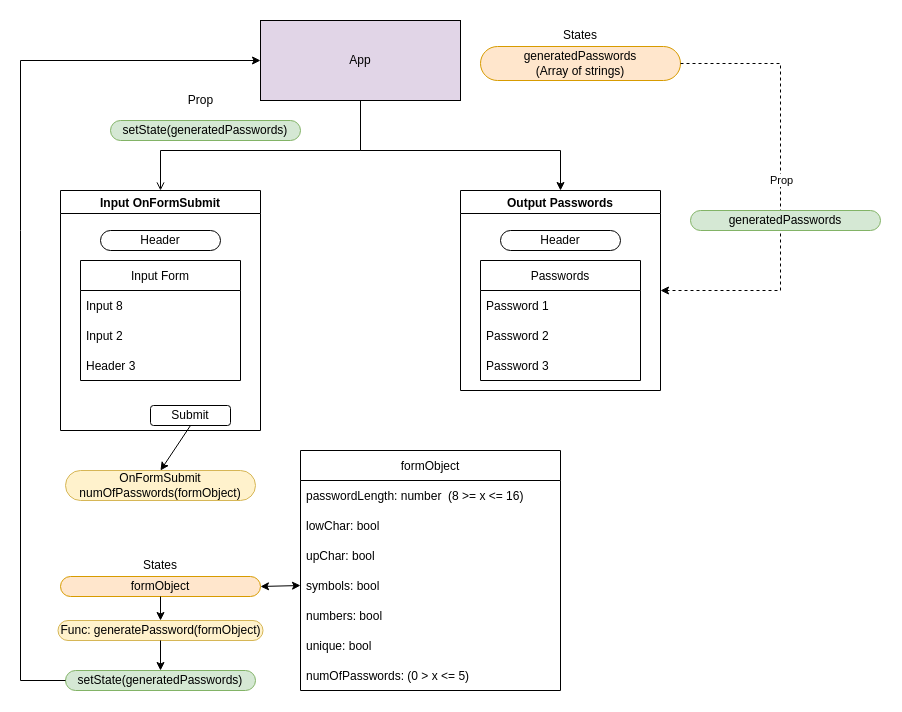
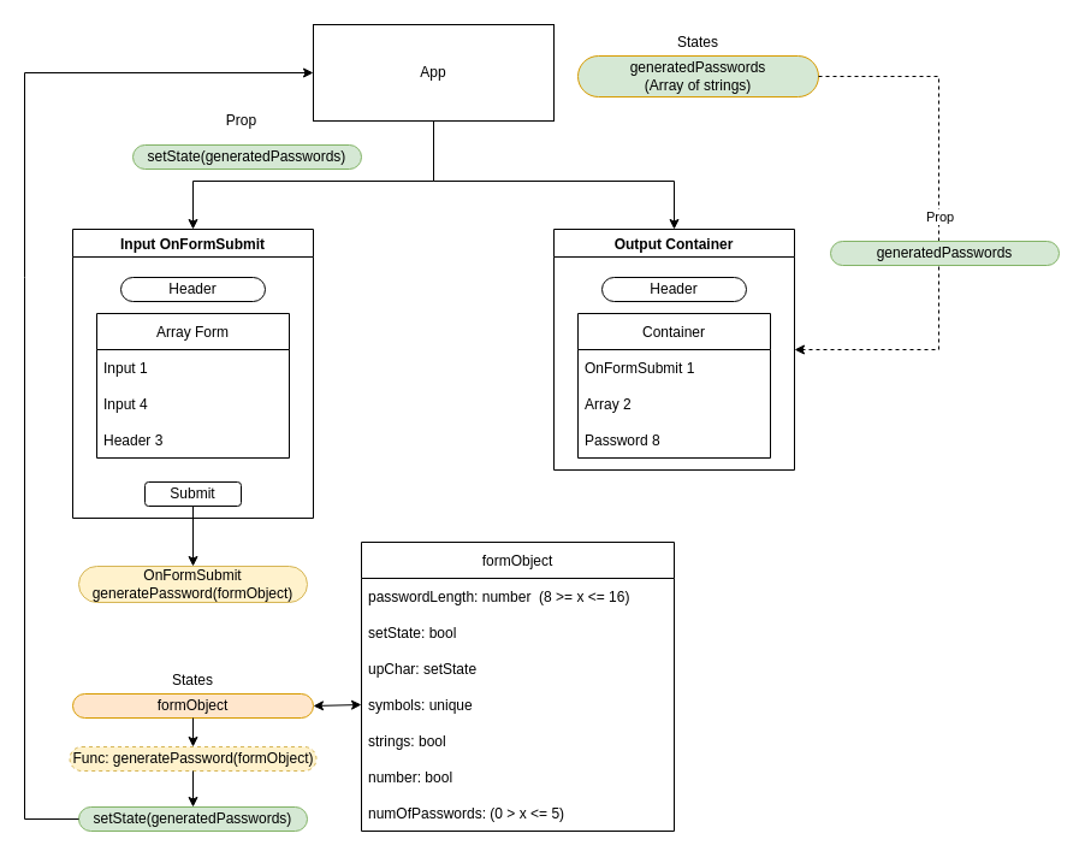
  <mxCell id="0" />
  <mxCell id="1" parent="0" />
- <mxCell id="2" value="App" style="rounded=0;whiteSpace=wrap;html=1;fillColor=#e1d5e7;" parent="1" vertex="1"><mxGeometry x="260" y="20" width="200" height="80" as="geometry" /></mxCell>
+ <mxCell id="2" value="App" style="rounded=0;whiteSpace=wrap;html=1;" parent="1" vertex="1"><mxGeometry x="260" y="20" width="200" height="80" as="geometry" /></mxCell>
  <mxCell id="3" value="Input OnFormSubmit" style="swimlane;" parent="1" vertex="1"><mxGeometry x="60" y="190" width="200" height="240" as="geometry" /></mxCell>
  <mxCell id="4" value="Header" style="rounded=1;whiteSpace=wrap;html=1;arcSize=50;" parent="3" vertex="1"><mxGeometry x="40" y="40" width="120" height="20" as="geometry" /></mxCell>
- <mxCell id="5" value="Input Form" style="swimlane;fontStyle=0;childLayout=stackLayout;horizontal=1;startSize=30;horizontalStack=0;resizeParent=1;resizeParentMax=0;resizeLast=0;collapsible=1;marginBottom=0;swimlaneLine=1;rounded=0;shadow=0;sketch=0;glass=0;" parent="3" vertex="1"><mxGeometry x="20" y="70" width="160" height="120" as="geometry"><mxRectangle x="330" y="330" width="60" height="30" as="alternateBounds" /></mxGeometry></mxCell>
- <mxCell id="6" value="Input 8" style="text;strokeColor=none;fillColor=none;align=left;verticalAlign=middle;spacingLeft=4;spacingRight=4;overflow=hidden;points=[[0,0.5],[1,0.5]];portConstraint=eastwest;rotatable=0;" parent="5" vertex="1"><mxGeometry y="30" width="160" height="30" as="geometry" /></mxCell>
- <mxCell id="7" value="Input 2" style="text;strokeColor=none;fillColor=none;align=left;verticalAlign=middle;spacingLeft=4;spacingRight=4;overflow=hidden;points=[[0,0.5],[1,0.5]];portConstraint=eastwest;rotatable=0;" parent="5" vertex="1"><mxGeometry y="60" width="160" height="30" as="geometry" /></mxCell>
+ <mxCell id="5" value="Array Form" style="swimlane;fontStyle=0;childLayout=stackLayout;horizontal=1;startSize=30;horizontalStack=0;resizeParent=1;resizeParentMax=0;resizeLast=0;collapsible=1;marginBottom=0;swimlaneLine=1;rounded=0;shadow=0;sketch=0;glass=0;" parent="3" vertex="1"><mxGeometry x="20" y="70" width="160" height="120" as="geometry"><mxRectangle x="330" y="330" width="60" height="30" as="alternateBounds" /></mxGeometry></mxCell>
+ <mxCell id="6" value="Input 1" style="text;strokeColor=none;fillColor=none;align=left;verticalAlign=middle;spacingLeft=4;spacingRight=4;overflow=hidden;points=[[0,0.5],[1,0.5]];portConstraint=eastwest;rotatable=0;" parent="5" vertex="1"><mxGeometry y="30" width="160" height="30" as="geometry" /></mxCell>
+ <mxCell id="7" value="Input 4" style="text;strokeColor=none;fillColor=none;align=left;verticalAlign=middle;spacingLeft=4;spacingRight=4;overflow=hidden;points=[[0,0.5],[1,0.5]];portConstraint=eastwest;rotatable=0;" parent="5" vertex="1"><mxGeometry y="60" width="160" height="30" as="geometry" /></mxCell>
  <mxCell id="8" value="Header 3" style="text;strokeColor=none;fillColor=none;align=left;verticalAlign=middle;spacingLeft=4;spacingRight=4;overflow=hidden;points=[[0,0.5],[1,0.5]];portConstraint=eastwest;rotatable=0;" parent="5" vertex="1"><mxGeometry y="90" width="160" height="30" as="geometry" /></mxCell>
- <mxCell id="9" value="Submit" style="rounded=1;whiteSpace=wrap;html=1;shadow=0;glass=0;sketch=0;" parent="3" vertex="1"><mxGeometry x="90" y="215" width="80" height="20" as="geometry" /></mxCell>
- <mxCell id="10" value="Output Passwords" style="swimlane;" parent="1" vertex="1"><mxGeometry x="460" y="190" width="200" height="200" as="geometry" /></mxCell>
+ <mxCell id="9" value="Submit" style="rounded=1;whiteSpace=wrap;html=1;shadow=0;glass=0;sketch=0;" parent="3" vertex="1"><mxGeometry x="60" y="210" width="80" height="20" as="geometry" /></mxCell>
+ <mxCell id="10" value="Output Container" style="swimlane;" parent="1" vertex="1"><mxGeometry x="460" y="190" width="200" height="200" as="geometry" /></mxCell>
  <mxCell id="11" value="Header" style="rounded=1;whiteSpace=wrap;html=1;arcSize=50;" parent="10" vertex="1"><mxGeometry x="40" y="40" width="120" height="20" as="geometry" /></mxCell>
- <mxCell id="12" value="Passwords" style="swimlane;fontStyle=0;childLayout=stackLayout;horizontal=1;startSize=30;horizontalStack=0;resizeParent=1;resizeParentMax=0;resizeLast=0;collapsible=1;marginBottom=0;swimlaneLine=1;rounded=0;shadow=0;sketch=0;glass=0;" parent="10" vertex="1"><mxGeometry x="20" y="70" width="160" height="120" as="geometry"><mxRectangle x="330" y="330" width="60" height="30" as="alternateBounds" /></mxGeometry></mxCell>
- <mxCell id="13" value="Password 1" style="text;strokeColor=none;fillColor=none;align=left;verticalAlign=middle;spacingLeft=4;spacingRight=4;overflow=hidden;points=[[0,0.5],[1,0.5]];portConstraint=eastwest;rotatable=0;" parent="12" vertex="1"><mxGeometry y="30" width="160" height="30" as="geometry" /></mxCell>
- <mxCell id="14" value="Password 2" style="text;strokeColor=none;fillColor=none;align=left;verticalAlign=middle;spacingLeft=4;spacingRight=4;overflow=hidden;points=[[0,0.5],[1,0.5]];portConstraint=eastwest;rotatable=0;" parent="12" vertex="1"><mxGeometry y="60" width="160" height="30" as="geometry" /></mxCell>
- <mxCell id="15" value="Password 3" style="text;strokeColor=none;fillColor=none;align=left;verticalAlign=middle;spacingLeft=4;spacingRight=4;overflow=hidden;points=[[0,0.5],[1,0.5]];portConstraint=eastwest;rotatable=0;" parent="12" vertex="1"><mxGeometry y="90" width="160" height="30" as="geometry" /></mxCell>
- <mxCell id="16" value="" style="endArrow=open;html=1;rounded=0;exitX=0.5;exitY=1;exitDx=0;exitDy=0;entryX=0.5;entryY=0;entryDx=0;entryDy=0;" parent="1" source="2" target="3" edge="1"><mxGeometry width="50" height="50" relative="1" as="geometry"><mxPoint x="310" y="370" as="sourcePoint" /><mxPoint x="360" y="320" as="targetPoint" /><Array as="points"><mxPoint x="360" y="150" /><mxPoint x="160" y="150" /></Array></mxGeometry></mxCell>
+ <mxCell id="12" value="Container" style="swimlane;fontStyle=0;childLayout=stackLayout;horizontal=1;startSize=30;horizontalStack=0;resizeParent=1;resizeParentMax=0;resizeLast=0;collapsible=1;marginBottom=0;swimlaneLine=1;rounded=0;shadow=0;sketch=0;glass=0;" parent="10" vertex="1"><mxGeometry x="20" y="70" width="160" height="120" as="geometry"><mxRectangle x="330" y="330" width="60" height="30" as="alternateBounds" /></mxGeometry></mxCell>
+ <mxCell id="13" value="OnFormSubmit 1" style="text;strokeColor=none;fillColor=none;align=left;verticalAlign=middle;spacingLeft=4;spacingRight=4;overflow=hidden;points=[[0,0.5],[1,0.5]];portConstraint=eastwest;rotatable=0;" parent="12" vertex="1"><mxGeometry y="30" width="160" height="30" as="geometry" /></mxCell>
+ <mxCell id="14" value="Array 2" style="text;strokeColor=none;fillColor=none;align=left;verticalAlign=middle;spacingLeft=4;spacingRight=4;overflow=hidden;points=[[0,0.5],[1,0.5]];portConstraint=eastwest;rotatable=0;" parent="12" vertex="1"><mxGeometry y="60" width="160" height="30" as="geometry" /></mxCell>
+ <mxCell id="15" value="Password 8" style="text;strokeColor=none;fillColor=none;align=left;verticalAlign=middle;spacingLeft=4;spacingRight=4;overflow=hidden;points=[[0,0.5],[1,0.5]];portConstraint=eastwest;rotatable=0;" parent="12" vertex="1"><mxGeometry y="90" width="160" height="30" as="geometry" /></mxCell>
+ <mxCell id="16" value="" style="endArrow=classic;html=1;rounded=0;exitX=0.5;exitY=1;exitDx=0;exitDy=0;entryX=0.5;entryY=0;entryDx=0;entryDy=0;" parent="1" source="2" target="3" edge="1"><mxGeometry width="50" height="50" relative="1" as="geometry"><mxPoint x="310" y="370" as="sourcePoint" /><mxPoint x="360" y="320" as="targetPoint" /><Array as="points"><mxPoint x="360" y="150" /><mxPoint x="160" y="150" /></Array></mxGeometry></mxCell>
  <mxCell id="17" value="" style="endArrow=classic;html=1;rounded=0;entryX=0.5;entryY=0;entryDx=0;entryDy=0;" parent="1" target="10" edge="1"><mxGeometry width="50" height="50" relative="1" as="geometry"><mxPoint x="360" y="100" as="sourcePoint" /><mxPoint x="170" y="200" as="targetPoint" /><Array as="points"><mxPoint x="360" y="150" /><mxPoint x="560" y="150" /></Array></mxGeometry></mxCell>
- <mxCell id="18" value="generatedPasswords&lt;br&gt;(Array of strings)" style="rounded=1;whiteSpace=wrap;html=1;shadow=0;glass=0;sketch=0;arcSize=50;fillColor=#ffe6cc;strokeColor=#d79b00;" parent="1" vertex="1"><mxGeometry x="480" y="46" width="200" height="34" as="geometry" /></mxCell>
+ <mxCell id="18" value="generatedPasswords&lt;br&gt;(Array of strings)" style="rounded=1;whiteSpace=wrap;html=1;shadow=0;glass=0;sketch=0;arcSize=50;fillColor=#d5e8d4;strokeColor=#d79b00;" parent="1" vertex="1"><mxGeometry x="480" y="46" width="200" height="34" as="geometry" /></mxCell>
  <mxCell id="19" value="States" style="text;html=1;strokeColor=none;fillColor=none;align=center;verticalAlign=middle;whiteSpace=wrap;rounded=0;shadow=0;glass=0;sketch=0;" parent="1" vertex="1"><mxGeometry x="550" y="20" width="60" height="30" as="geometry" /></mxCell>
  <mxCell id="20" value="" style="endArrow=classic;html=1;rounded=0;exitX=1;exitY=0.5;exitDx=0;exitDy=0;entryX=1;entryY=0.5;entryDx=0;entryDy=0;dashed=1;" parent="1" source="18" target="10" edge="1"><mxGeometry width="50" height="50" relative="1" as="geometry"><mxPoint x="310" y="360" as="sourcePoint" /><mxPoint x="360" y="310" as="targetPoint" /><Array as="points"><mxPoint x="780" y="63" /><mxPoint x="780" y="180" /><mxPoint x="780" y="290" /></Array></mxGeometry></mxCell>
  <mxCell id="21" value="Prop" style="edgeLabel;html=1;align=center;verticalAlign=middle;resizable=0;points=[];" parent="20" vertex="1" connectable="0"><mxGeometry x="0.119" y="3" relative="1" as="geometry"><mxPoint x="-3" y="-34" as="offset" /></mxGeometry></mxCell>
  <mxCell id="22" value="formObject" style="rounded=1;whiteSpace=wrap;html=1;shadow=0;glass=0;sketch=0;arcSize=50;fillColor=#ffe6cc;strokeColor=#d79b00;" parent="1" vertex="1"><mxGeometry x="60" y="576" width="200" height="20" as="geometry" /></mxCell>
  <mxCell id="23" value="States" style="text;html=1;strokeColor=none;fillColor=none;align=center;verticalAlign=middle;whiteSpace=wrap;rounded=0;shadow=0;glass=0;sketch=0;" parent="1" vertex="1"><mxGeometry x="130" y="550" width="60" height="30" as="geometry" /></mxCell>
  <mxCell id="24" value="setState(generatedPasswords)" style="rounded=1;whiteSpace=wrap;html=1;shadow=0;glass=0;sketch=0;arcSize=50;fillColor=#d5e8d4;strokeColor=#82b366;" parent="1" vertex="1"><mxGeometry x="110" y="120" width="190" height="20" as="geometry" /></mxCell>
  <mxCell id="25" value="setState(generatedPasswords)" style="rounded=1;whiteSpace=wrap;html=1;shadow=0;glass=0;sketch=0;arcSize=50;fillColor=#d5e8d4;strokeColor=#82b366;" parent="1" vertex="1"><mxGeometry x="65" y="670" width="190" height="20" as="geometry" /></mxCell>
  <mxCell id="26" value="Prop" style="text;html=1;align=center;verticalAlign=middle;resizable=0;points=[];autosize=1;strokeColor=none;fillColor=none;" parent="1" vertex="1"><mxGeometry x="180" y="90" width="40" height="20" as="geometry" /></mxCell>
  <mxCell id="27" value="" style="endArrow=classic;html=1;rounded=0;exitX=0;exitY=0.5;exitDx=0;exitDy=0;entryX=0;entryY=0.5;entryDx=0;entryDy=0;" parent="1" source="25" target="2" edge="1"><mxGeometry width="50" height="50" relative="1" as="geometry"><mxPoint x="310" y="340" as="sourcePoint" /><mxPoint x="360" y="290" as="targetPoint" /><Array as="points"><mxPoint x="20" y="680" /><mxPoint x="20" y="230" /><mxPoint x="20" y="60" /></Array></mxGeometry></mxCell>
- <mxCell id="28" value="Func: generatePassword(formObject)" style="rounded=1;whiteSpace=wrap;html=1;shadow=0;glass=0;sketch=0;arcSize=50;fillColor=#fff2cc;strokeColor=#d6b656;" parent="1" vertex="1"><mxGeometry x="57.5" y="620" width="205" height="20" as="geometry" /></mxCell>
+ <mxCell id="28" value="Func: generatePassword(formObject)" style="rounded=1;whiteSpace=wrap;html=1;shadow=0;glass=0;sketch=0;arcSize=50;fillColor=#fff2cc;strokeColor=#d6b656;dashed=1;" parent="1" vertex="1"><mxGeometry x="57.5" y="620" width="205" height="20" as="geometry" /></mxCell>
  <mxCell id="29" value="" style="endArrow=classic;html=1;rounded=0;exitX=0.5;exitY=1;exitDx=0;exitDy=0;entryX=0.5;entryY=0;entryDx=0;entryDy=0;" parent="1" source="22" target="28" edge="1"><mxGeometry width="50" height="50" relative="1" as="geometry"><mxPoint x="310" y="490" as="sourcePoint" /><mxPoint x="360" y="440" as="targetPoint" /></mxGeometry></mxCell>
  <mxCell id="30" value="" style="endArrow=classic;html=1;rounded=0;exitX=0.5;exitY=1;exitDx=0;exitDy=0;entryX=0.5;entryY=0;entryDx=0;entryDy=0;" parent="1" source="28" target="25" edge="1"><mxGeometry width="50" height="50" relative="1" as="geometry"><mxPoint x="310" y="490" as="sourcePoint" /><mxPoint x="340" y="630" as="targetPoint" /></mxGeometry></mxCell>
- <mxCell id="31" value="OnFormSubmit&lt;br&gt;numOfPasswords(formObject)" style="rounded=1;whiteSpace=wrap;html=1;shadow=0;glass=0;sketch=0;arcSize=50;fillColor=#fff2cc;strokeColor=#d6b656;" parent="1" vertex="1"><mxGeometry x="65" y="470" width="190" height="30" as="geometry" /></mxCell>
+ <mxCell id="31" value="OnFormSubmit&lt;br&gt;generatePassword(formObject)" style="rounded=1;whiteSpace=wrap;html=1;shadow=0;glass=0;sketch=0;arcSize=50;fillColor=#fff2cc;strokeColor=#d6b656;" parent="1" vertex="1"><mxGeometry x="65" y="470" width="190" height="30" as="geometry" /></mxCell>
  <mxCell id="32" value="" style="endArrow=classic;html=1;rounded=0;exitX=0.5;exitY=1;exitDx=0;exitDy=0;entryX=0.5;entryY=0;entryDx=0;entryDy=0;" parent="1" source="9" target="31" edge="1"><mxGeometry width="50" height="50" relative="1" as="geometry"><mxPoint x="310" y="430" as="sourcePoint" /><mxPoint x="360" y="380" as="targetPoint" /></mxGeometry></mxCell>
- <mxCell id="33" value="generatedPasswords" style="rounded=1;whiteSpace=wrap;html=1;shadow=0;glass=0;sketch=0;arcSize=50;fillColor=#d5e8d4;strokeColor=#82b366;" vertex="1" parent="1"><mxGeometry x="690" y="210" width="190" height="20" as="geometry" /></mxCell>
+ <mxCell id="33" value="generatedPasswords" style="rounded=1;whiteSpace=wrap;html=1;shadow=0;glass=0;sketch=0;arcSize=50;fillColor=#d5e8d4;strokeColor=#82b366;" vertex="1" parent="1"><mxGeometry x="690" y="200" width="190" height="20" as="geometry" /></mxCell>
  <mxCell id="34" value="formObject" style="swimlane;fontStyle=0;childLayout=stackLayout;horizontal=1;startSize=30;horizontalStack=0;resizeParent=1;resizeParentMax=0;resizeLast=0;collapsible=1;marginBottom=0;" vertex="1" parent="1"><mxGeometry x="300" y="450" width="260" height="240" as="geometry" /></mxCell>
  <mxCell id="35" value="passwordLength: number  (8 &gt;= x &lt;= 16)" style="text;strokeColor=none;fillColor=none;align=left;verticalAlign=middle;spacingLeft=4;spacingRight=4;overflow=hidden;points=[[0,0.5],[1,0.5]];portConstraint=eastwest;rotatable=0;" vertex="1" parent="34"><mxGeometry y="30" width="260" height="30" as="geometry" /></mxCell>
- <mxCell id="36" value="lowChar: bool" style="text;strokeColor=none;fillColor=none;align=left;verticalAlign=middle;spacingLeft=4;spacingRight=4;overflow=hidden;points=[[0,0.5],[1,0.5]];portConstraint=eastwest;rotatable=0;" vertex="1" parent="34"><mxGeometry y="60" width="260" height="30" as="geometry" /></mxCell>
- <mxCell id="37" value="upChar: bool" style="text;strokeColor=none;fillColor=none;align=left;verticalAlign=middle;spacingLeft=4;spacingRight=4;overflow=hidden;points=[[0,0.5],[1,0.5]];portConstraint=eastwest;rotatable=0;" vertex="1" parent="34"><mxGeometry y="90" width="260" height="30" as="geometry" /></mxCell>
- <mxCell id="38" value="symbols: bool" style="text;strokeColor=none;fillColor=none;align=left;verticalAlign=middle;spacingLeft=4;spacingRight=4;overflow=hidden;points=[[0,0.5],[1,0.5]];portConstraint=eastwest;rotatable=0;" vertex="1" parent="34"><mxGeometry y="120" width="260" height="30" as="geometry" /></mxCell>
- <mxCell id="39" value="numbers: bool" style="text;strokeColor=none;fillColor=none;align=left;verticalAlign=middle;spacingLeft=4;spacingRight=4;overflow=hidden;points=[[0,0.5],[1,0.5]];portConstraint=eastwest;rotatable=0;" vertex="1" parent="34"><mxGeometry y="150" width="260" height="30" as="geometry" /></mxCell>
- <mxCell id="40" value="unique: bool" style="text;strokeColor=none;fillColor=none;align=left;verticalAlign=middle;spacingLeft=4;spacingRight=4;overflow=hidden;points=[[0,0.5],[1,0.5]];portConstraint=eastwest;rotatable=0;" vertex="1" parent="34"><mxGeometry y="180" width="260" height="30" as="geometry" /></mxCell>
+ <mxCell id="36" value="setState: bool" style="text;strokeColor=none;fillColor=none;align=left;verticalAlign=middle;spacingLeft=4;spacingRight=4;overflow=hidden;points=[[0,0.5],[1,0.5]];portConstraint=eastwest;rotatable=0;" vertex="1" parent="34"><mxGeometry y="60" width="260" height="30" as="geometry" /></mxCell>
+ <mxCell id="37" value="upChar: setState" style="text;strokeColor=none;fillColor=none;align=left;verticalAlign=middle;spacingLeft=4;spacingRight=4;overflow=hidden;points=[[0,0.5],[1,0.5]];portConstraint=eastwest;rotatable=0;" vertex="1" parent="34"><mxGeometry y="90" width="260" height="30" as="geometry" /></mxCell>
+ <mxCell id="38" value="symbols: unique" style="text;strokeColor=none;fillColor=none;align=left;verticalAlign=middle;spacingLeft=4;spacingRight=4;overflow=hidden;points=[[0,0.5],[1,0.5]];portConstraint=eastwest;rotatable=0;" vertex="1" parent="34"><mxGeometry y="120" width="260" height="30" as="geometry" /></mxCell>
+ <mxCell id="39" value="strings: bool" style="text;strokeColor=none;fillColor=none;align=left;verticalAlign=middle;spacingLeft=4;spacingRight=4;overflow=hidden;points=[[0,0.5],[1,0.5]];portConstraint=eastwest;rotatable=0;" vertex="1" parent="34"><mxGeometry y="150" width="260" height="30" as="geometry" /></mxCell>
+ <mxCell id="40" value="number: bool" style="text;strokeColor=none;fillColor=none;align=left;verticalAlign=middle;spacingLeft=4;spacingRight=4;overflow=hidden;points=[[0,0.5],[1,0.5]];portConstraint=eastwest;rotatable=0;" vertex="1" parent="34"><mxGeometry y="180" width="260" height="30" as="geometry" /></mxCell>
  <mxCell id="41" value="numOfPasswords: (0 &gt; x &lt;= 5)" style="text;strokeColor=none;fillColor=none;align=left;verticalAlign=middle;spacingLeft=4;spacingRight=4;overflow=hidden;points=[[0,0.5],[1,0.5]];portConstraint=eastwest;rotatable=0;" vertex="1" parent="34"><mxGeometry y="210" width="260" height="30" as="geometry" /></mxCell>
  <mxCell id="42" value="" style="endArrow=classic;startArrow=classic;html=1;rounded=0;exitX=1;exitY=0.5;exitDx=0;exitDy=0;entryX=0;entryY=0.5;entryDx=0;entryDy=0;" edge="1" parent="1" source="22" target="38"><mxGeometry width="50" height="50" relative="1" as="geometry"><mxPoint x="405" y="410" as="sourcePoint" /><mxPoint x="275" y="540" as="targetPoint" /></mxGeometry></mxCell>
